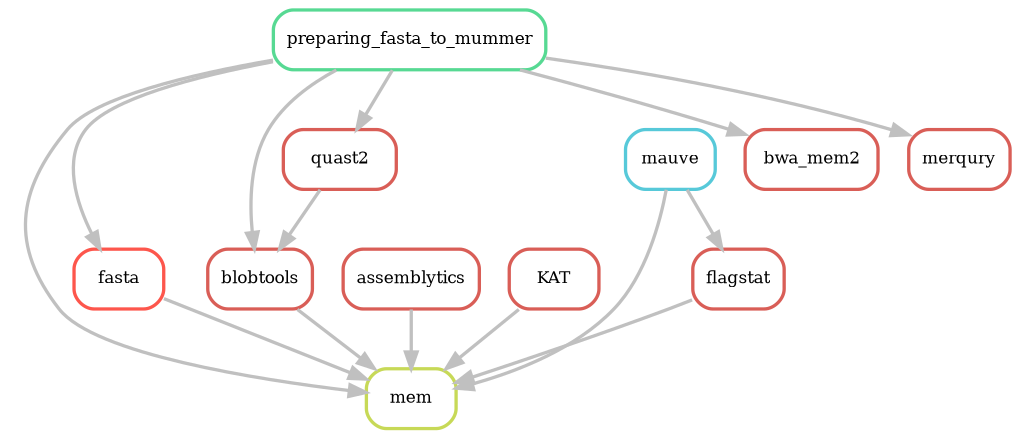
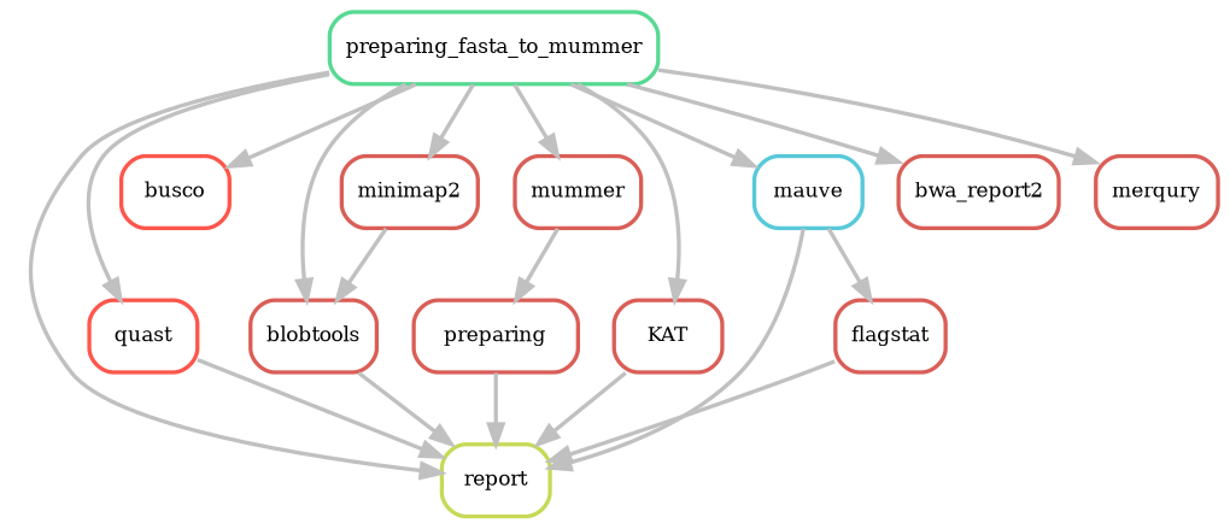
  digraph {
    bgcolor=white
    fontname="DejaVu Serif"
    node [color="0.01 0.6 0.85" fontname="DejaVu Serif" fontsize=10 penwidth=2 shape=box style=rounded]
    edge [color=grey fontname="DejaVu Serif" penwidth=2]
-   n1 [color="0.19 0.6 0.85" label=mem]
+   n1 [color="0.19 0.6 0.85" label=report]
    n2 [color="0.41 0.6 0.85" label=preparing_fasta_to_mummer]
-   n3 [color="0.01 0.7 0.99" label=fasta]
+   n3 [color="0.01 0.7 0.99" label=quast]
+   n4 [color="0.01 0.7 0.99" label=busco]
    n5 [label=blobtools]
-   n6 [label=quast2]
+   n6 [label=minimap2]
+   n7 [label=mummer]
    n8 [label=KAT]
    n9 [color="0.52 0.6 0.85" label=mauve]
-   n10 [label=bwa_mem2]
+   n10 [label=bwa_report2]
    n11 [label=merqury]
-   n12 [label=assemblytics]
+   n12 [label=preparing]
    n13 [label=flagstat]
    n2 -> n1
    n2 -> n3
+   n2 -> n4
    n2 -> n5
    n2 -> n6
+   n2 -> n7
+   n2 -> n8
+   n2 -> n9
    n2 -> n10
    n2 -> n11
    n3 -> n1
    n5 -> n1
    n6 -> n5
+   n7 -> n12
    n8 -> n1
    n9 -> n1
    n9 -> n13
    n12 -> n1
    n13 -> n1
  }
